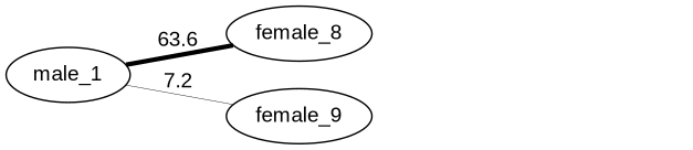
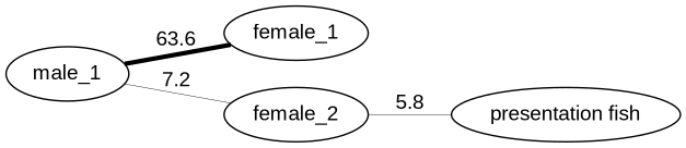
  strict graph {
    fontname="Liberation Sans"
    rankdir=LR
    node [fontname="Liberation Sans"]
    edge [fontname="Liberation Sans"]
    male_1
-   female_1 [label=female_8]
-   female_2 [label=female_9]
+   female_1
+   female_2
+   "presentation fish"
    male_1 -- female_1 [label=63.6 penwidth=3.0]
    male_1 -- female_2 [label=7.2 penwidth=0.29245283018867924]
+   female_2 -- "presentation fish" [label=5.8 penwidth=0.27358490566037735]
  }
